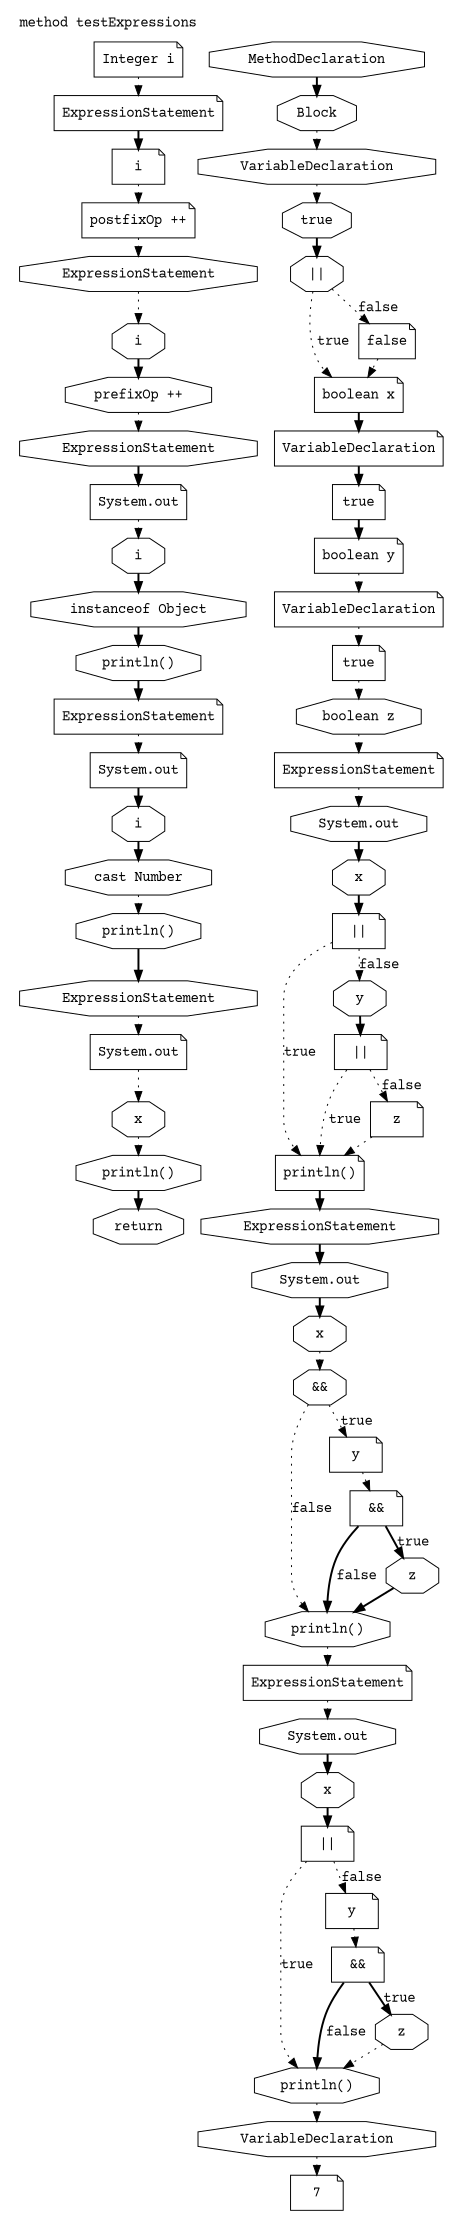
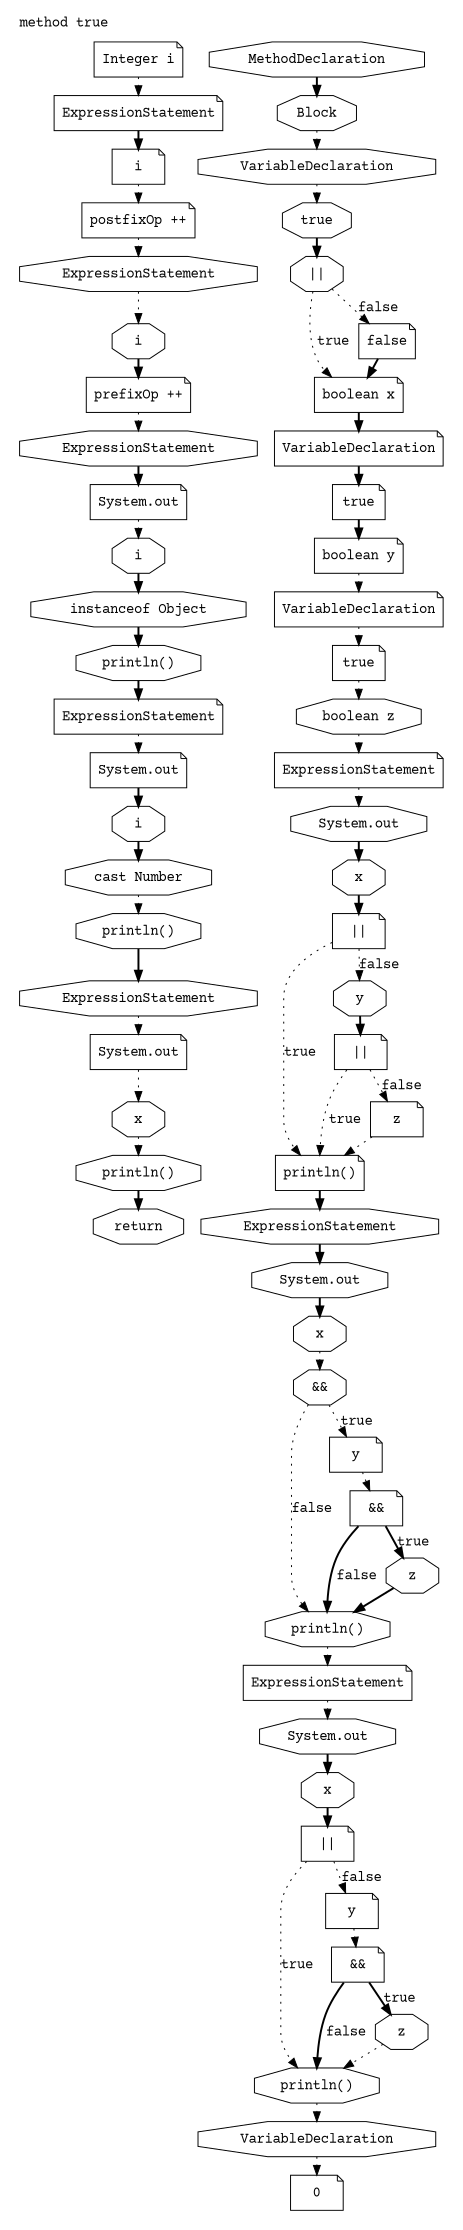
  digraph {
    compound=true
    fontname="Courier Prime"
    node [fillcolor=white fontname="Courier Prime" shape=octagon style=filled]
    edge [fontname="Courier Prime" style=dotted]
    n1 [label=MethodDeclaration]
    n2 [label=Block]
    n3 [label=VariableDeclaration]
    n4 [label="boolean x" shape=note]
    n5 [label="||"]
    n6 [label=true]
    n7 [label=false shape=note]
    n8 [label=VariableDeclaration shape=note]
    n9 [label="boolean y" shape=note]
    n10 [label=true shape=note]
    n11 [label=VariableDeclaration shape=note]
    n12 [label="boolean z"]
    n13 [label=true shape=note]
    n14 [label=ExpressionStatement shape=note]
    n15 [label="println()" shape=note]
    n16 [label="System.out"]
    n17 [label="||" shape=note]
    n18 [label=x]
    n19 [label=y]
    n20 [label=z shape=note]
    n21 [label=ExpressionStatement]
    n22 [label="println()"]
    n23 [label="System.out"]
    n24 [label="&&"]
    n25 [label=x]
    n26 [label=y shape=note]
    n27 [label=z]
    n28 [label=ExpressionStatement shape=note]
    n29 [label="println()"]
    n30 [label="System.out"]
    n31 [label="||" shape=note]
    n32 [label=x]
    n33 [label="&&" shape=note]
    n34 [label=y shape=note]
    n35 [label=z]
    n36 [label=VariableDeclaration]
    n37 [label="Integer i" shape=note]
-   n38 [label=7 shape=note]
+   n38 [label=0 shape=note]
    n39 [label=ExpressionStatement shape=note]
    n40 [label="postfixOp ++" shape=note]
    n41 [label=i shape=note]
    n42 [label=ExpressionStatement]
-   n43 [label="prefixOp ++"]
+   n43 [label="prefixOp ++" shape=note]
    n44 [label=i]
    n45 [label=ExpressionStatement]
    n46 [label="println()"]
    n47 [label="System.out" shape=note]
    n48 [label="instanceof Object"]
    n49 [label=i]
    n50 [label=ExpressionStatement shape=note]
    n51 [label="println()"]
    n52 [label="System.out" shape=note]
    n53 [label="cast Number"]
    n54 [label=i]
    n55 [label=ExpressionStatement]
    n56 [label="println()"]
    n57 [label="System.out" shape=note]
    n58 [label=x]
    n59 [label="||" shape=note]
    n60 [label="&&" shape=note]
    n61 [label=return]
    subgraph cluster_1 {
-     label="method testExpressions"
+     label="method true"
      labeljust=l
      pencolor=transparent
      ranksep=0.5
      n1
      n2
      n3
      n4
      n5
      n6
      n7
      n8
      n9
      n10
      n11
      n12
      n13
      n14
      n15
      n16
      n17
      n18
      n19
      n20
      n21
      n22
      n23
      n24
      n25
      n26
      n27
      n28
      n29
      n30
      n31
      n32
      n33
      n34
      n35
      n36
      n37
      n38
      n39
      n40
      n41
      n42
      n43
      n44
      n45
      n46
      n47
      n48
      n49
      n50
      n51
      n52
      n53
      n54
      n55
      n56
      n57
      n58
      n59
      n60
      n61
    }
    n1 -> n2 [style=bold]
    n2 -> n3
    n3 -> n6
    n4 -> n8 [style=bold]
    n5 -> n4 [label=true]
    n5 -> n7 [label=false]
    n6 -> n5 [style=bold]
-   n7 -> n4
+   n7 -> n4 [style=bold]
    n8 -> n10 [style=bold]
    n9 -> n11
    n10 -> n9 [style=bold]
    n11 -> n13
    n12 -> n14
    n13 -> n12
    n14 -> n16
    n15 -> n21 [style=bold]
    n16 -> n18 [style=bold]
    n17 -> n15 [label=true]
    n17 -> n19 [label=false]
    n18 -> n17 [style=bold]
    n19 -> n59 [style=bold]
    n20 -> n15
    n21 -> n23 [style=bold]
    n22 -> n28
    n23 -> n25 [style=bold]
    n24 -> n22 [label=false]
    n24 -> n26 [label=true]
    n25 -> n24
    n26 -> n60
    n27 -> n22 [style=bold]
    n28 -> n30
    n29 -> n36
    n30 -> n32 [style=bold]
    n31 -> n29 [label=true]
    n31 -> n34 [label=false]
    n32 -> n31 [style=bold]
    n33 -> n29 [label=false style=bold]
    n33 -> n35 [label=true style=bold]
    n34 -> n33
    n35 -> n29
    n36 -> n38
    n37 -> n39
    n39 -> n41 [style=bold]
    n40 -> n42
    n41 -> n40
    n42 -> n44
    n43 -> n45
    n44 -> n43 [style=bold]
    n45 -> n47 [style=bold]
    n46 -> n50 [style=bold]
    n47 -> n49
    n48 -> n46 [style=bold]
    n49 -> n48 [style=bold]
    n50 -> n52
    n51 -> n55 [style=bold]
    n52 -> n54 [style=bold]
    n53 -> n51
    n54 -> n53 [style=bold]
    n55 -> n57
    n56 -> n61 [style=bold]
    n57 -> n58
    n58 -> n56
    n59 -> n15 [label=true]
    n59 -> n20 [label=false]
    n60 -> n22 [label=false style=bold]
    n60 -> n27 [label=true style=bold]
  }
